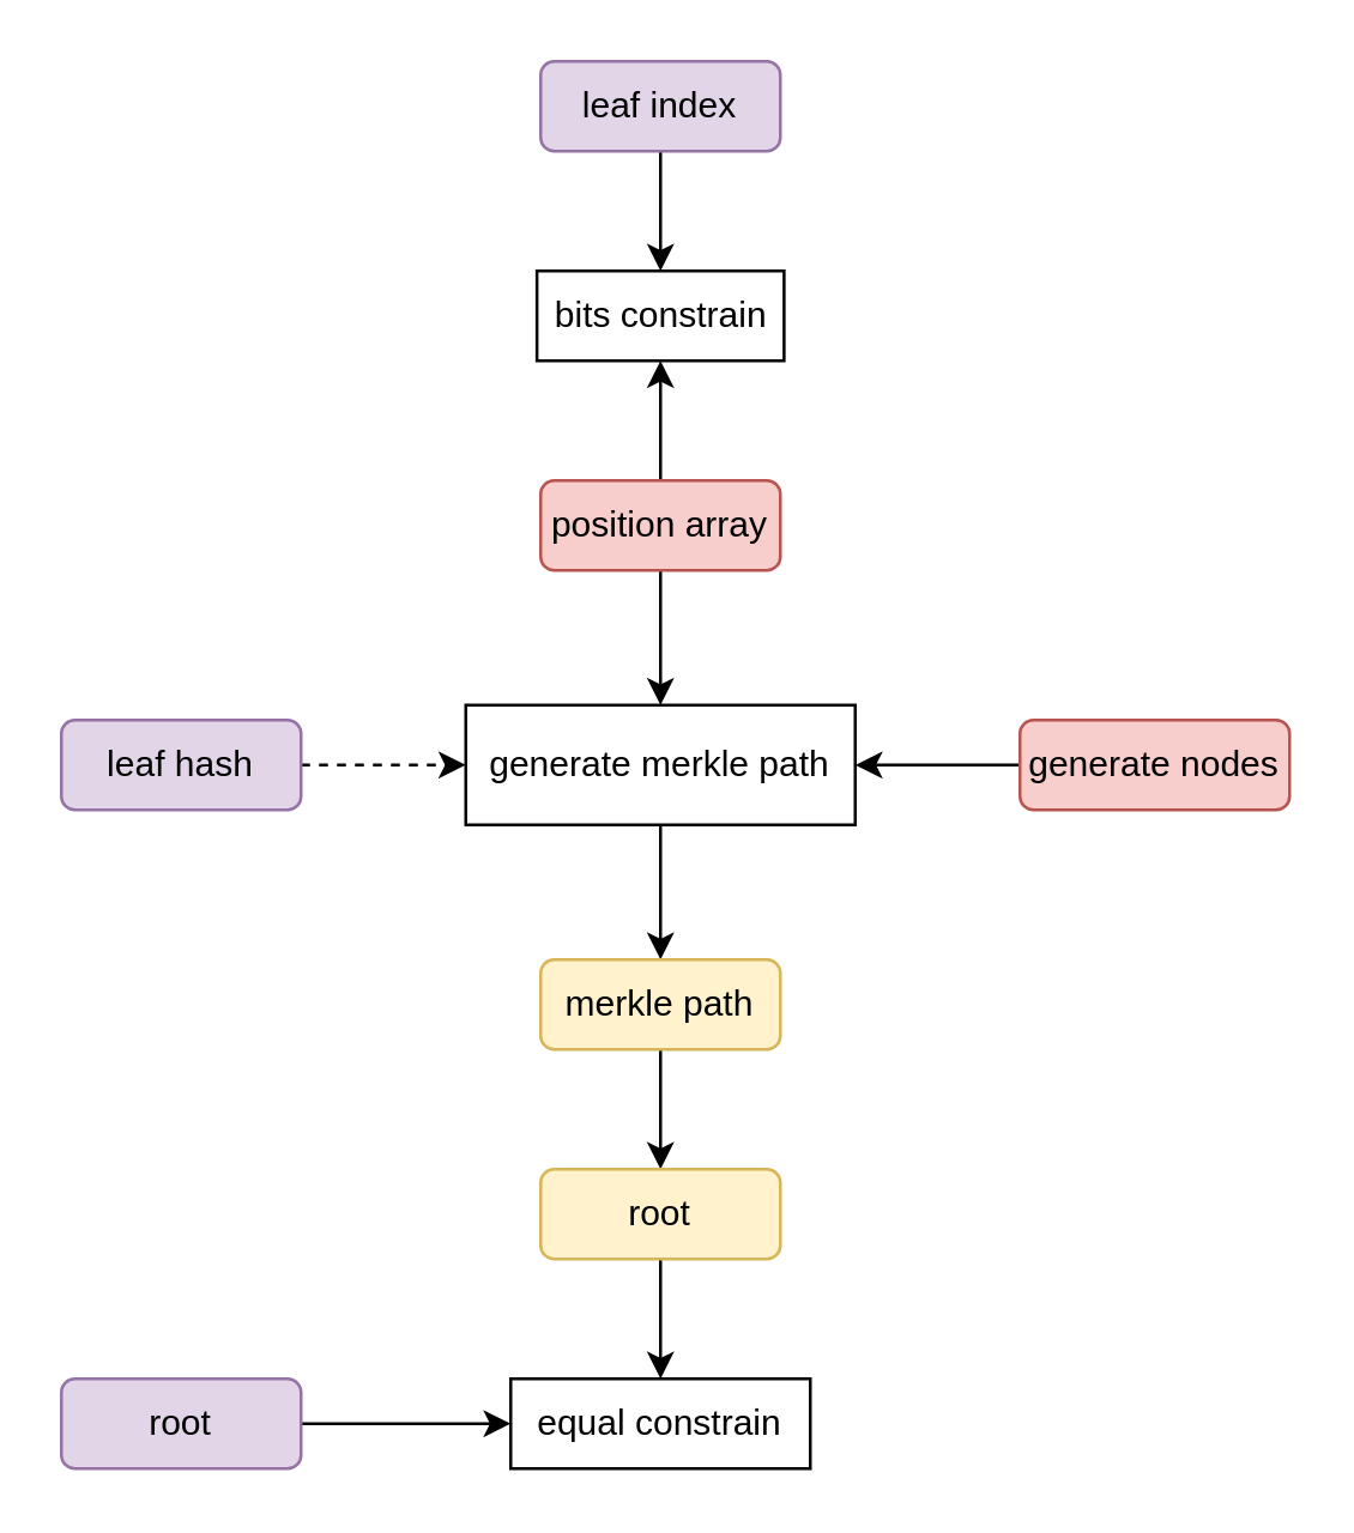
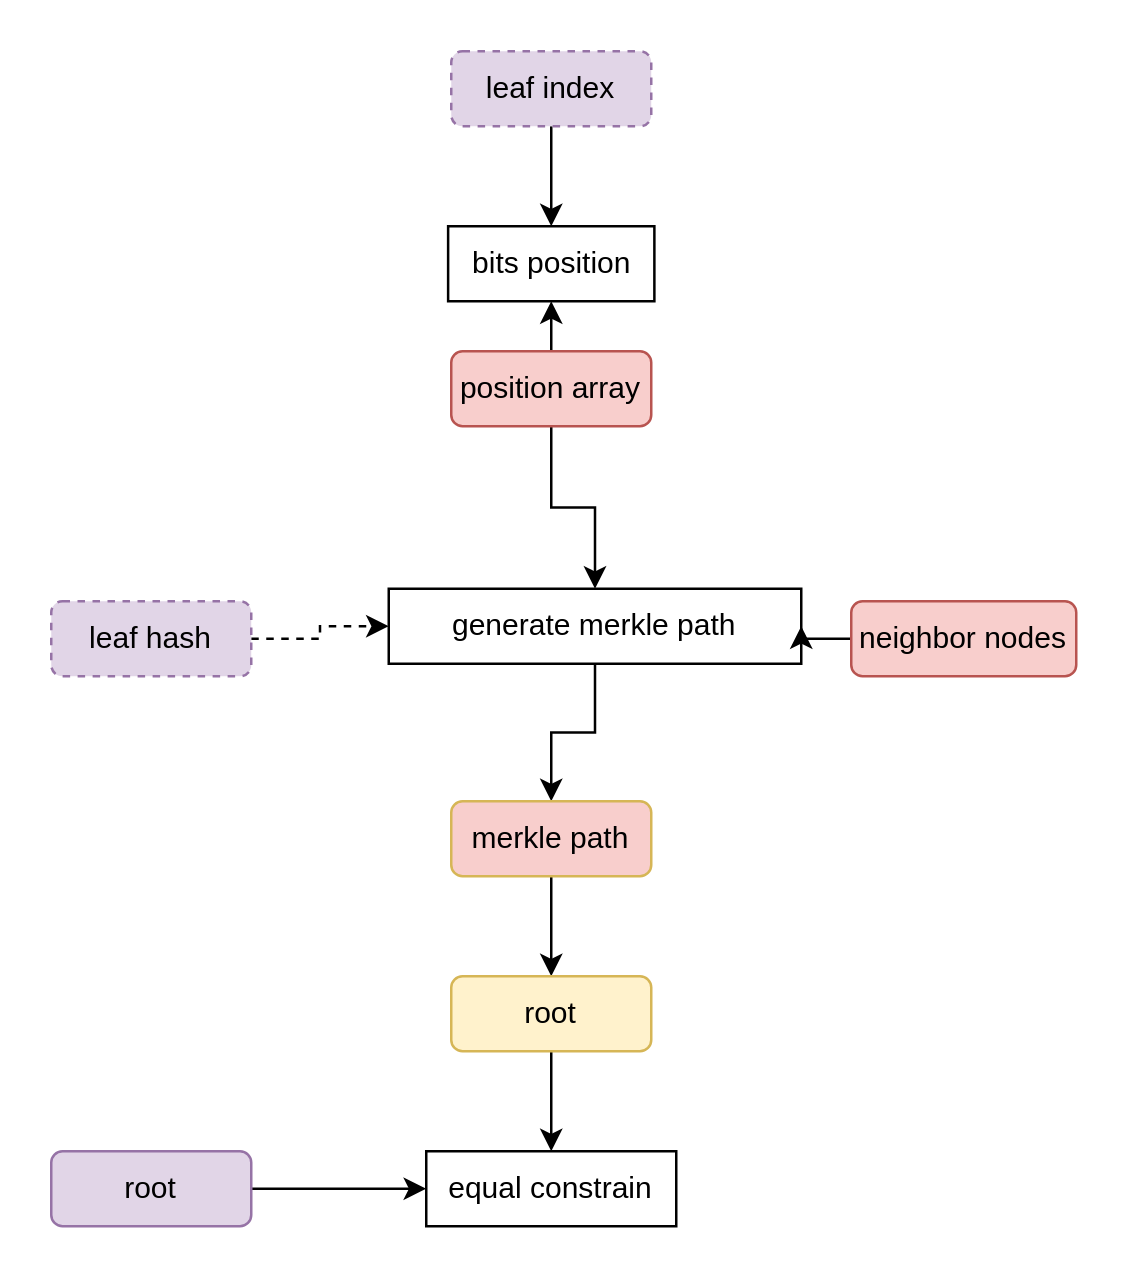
  <mxCell id="0" />
  <mxCell id="1" parent="0" />
  <mxCell id="2" style="edgeStyle=orthogonalEdgeStyle;rounded=0;orthogonalLoop=1;jettySize=auto;html=1;exitX=0.5;exitY=1;exitDx=0;exitDy=0;entryX=0.5;entryY=0;entryDx=0;entryDy=0;" parent="1" source="3" target="20" edge="1"><mxGeometry relative="1" as="geometry"><mxPoint x="221.24" y="320" as="targetPoint" /></mxGeometry></mxCell>
- <mxCell id="3" value="generate merkle path" style="rounded=0;whiteSpace=wrap;html=1;" parent="1" vertex="1"><mxGeometry x="155" y="235" width="130" height="40" as="geometry" /></mxCell>
+ <mxCell id="3" value="generate merkle path" style="rounded=0;whiteSpace=wrap;html=1;" parent="1" vertex="1"><mxGeometry x="155" y="235" width="165" height="30" as="geometry" /></mxCell>
  <mxCell id="4" style="edgeStyle=orthogonalEdgeStyle;rounded=0;orthogonalLoop=1;jettySize=auto;html=1;exitX=0.5;exitY=1;exitDx=0;exitDy=0;entryX=0.5;entryY=0;entryDx=0;entryDy=0;" parent="1" source="6" target="3" edge="1"><mxGeometry relative="1" as="geometry" /></mxCell>
  <mxCell id="5" style="edgeStyle=orthogonalEdgeStyle;rounded=0;orthogonalLoop=1;jettySize=auto;html=1;exitX=0.5;exitY=0;exitDx=0;exitDy=0;entryX=0.5;entryY=1;entryDx=0;entryDy=0;" parent="1" source="6" target="19" edge="1"><mxGeometry relative="1" as="geometry" /></mxCell>
- <mxCell id="6" value="position array" style="rounded=1;whiteSpace=wrap;html=1;fontFamily=Helvetica;fillColor=#f8cecc;strokeColor=#b85450;" parent="1" vertex="1"><mxGeometry x="180" y="160" width="80" height="30" as="geometry" /></mxCell>
+ <mxCell id="6" value="position array" style="rounded=1;whiteSpace=wrap;html=1;fontFamily=Helvetica;fillColor=#f8cecc;strokeColor=#b85450;" parent="1" vertex="1"><mxGeometry x="180" y="140" width="80" height="30" as="geometry" /></mxCell>
  <mxCell id="7" style="edgeStyle=orthogonalEdgeStyle;rounded=0;orthogonalLoop=1;jettySize=auto;html=1;exitX=0.5;exitY=1;exitDx=0;exitDy=0;entryX=0.5;entryY=0;entryDx=0;entryDy=0;" parent="1" source="8" edge="1"><mxGeometry relative="1" as="geometry"><mxPoint x="220" y="90" as="targetPoint" /></mxGeometry></mxCell>
- <mxCell id="8" value="leaf index" style="rounded=1;whiteSpace=wrap;html=1;fontFamily=Helvetica;fillColor=#e1d5e7;strokeColor=#9673a6;" parent="1" vertex="1"><mxGeometry x="180" y="20" width="80" height="30" as="geometry" /></mxCell>
+ <mxCell id="8" value="leaf index" style="rounded=1;whiteSpace=wrap;html=1;fontFamily=Helvetica;fillColor=#e1d5e7;strokeColor=#9673a6;dashed=1;" parent="1" vertex="1"><mxGeometry x="180" y="20" width="80" height="30" as="geometry" /></mxCell>
  <mxCell id="9" style="edgeStyle=orthogonalEdgeStyle;rounded=0;orthogonalLoop=1;jettySize=auto;html=1;exitX=1;exitY=0.5;exitDx=0;exitDy=0;entryX=0;entryY=0.5;entryDx=0;entryDy=0;dashed=1;" parent="1" source="10" target="3" edge="1"><mxGeometry relative="1" as="geometry" /></mxCell>
- <mxCell id="10" value="leaf hash" style="rounded=1;whiteSpace=wrap;html=1;fontFamily=Helvetica;fillColor=#e1d5e7;strokeColor=#9673a6;" parent="1" vertex="1"><mxGeometry x="20" y="240" width="80" height="30" as="geometry" /></mxCell>
+ <mxCell id="10" value="leaf hash" style="rounded=1;whiteSpace=wrap;html=1;fontFamily=Helvetica;fillColor=#e1d5e7;strokeColor=#9673a6;dashed=1;" parent="1" vertex="1"><mxGeometry x="20" y="240" width="80" height="30" as="geometry" /></mxCell>
  <mxCell id="11" value="" style="edgeStyle=orthogonalEdgeStyle;rounded=0;orthogonalLoop=1;jettySize=auto;html=1;exitX=0.5;exitY=1;exitDx=0;exitDy=0;" parent="1" source="20" target="13" edge="1"><mxGeometry relative="1" as="geometry"><mxPoint x="221.24" y="350" as="sourcePoint" /></mxGeometry></mxCell>
  <mxCell id="12" value="" style="edgeStyle=orthogonalEdgeStyle;rounded=0;orthogonalLoop=1;jettySize=auto;html=1;" parent="1" source="13" target="14" edge="1"><mxGeometry relative="1" as="geometry" /></mxCell>
  <mxCell id="13" value="root" style="rounded=1;whiteSpace=wrap;html=1;fontFamily=Helvetica;fillColor=#fff2cc;strokeColor=#d6b656;" parent="1" vertex="1"><mxGeometry x="180" y="390" width="80" height="30" as="geometry" /></mxCell>
  <mxCell id="14" value="equal constrain" style="rounded=0;whiteSpace=wrap;html=1;" parent="1" vertex="1"><mxGeometry x="170" y="460" width="100" height="30" as="geometry" /></mxCell>
  <mxCell id="15" style="edgeStyle=orthogonalEdgeStyle;rounded=0;orthogonalLoop=1;jettySize=auto;html=1;exitX=1;exitY=0.5;exitDx=0;exitDy=0;entryX=0;entryY=0.5;entryDx=0;entryDy=0;" parent="1" source="16" target="14" edge="1"><mxGeometry relative="1" as="geometry" /></mxCell>
  <mxCell id="16" value="root" style="rounded=1;whiteSpace=wrap;html=1;fontFamily=Helvetica;fillColor=#e1d5e7;strokeColor=#9673a6;" parent="1" vertex="1"><mxGeometry x="20" y="460" width="80" height="30" as="geometry" /></mxCell>
  <mxCell id="17" style="edgeStyle=orthogonalEdgeStyle;rounded=0;orthogonalLoop=1;jettySize=auto;html=1;exitX=0;exitY=0.5;exitDx=0;exitDy=0;" parent="1" source="18" target="3" edge="1"><mxGeometry relative="1" as="geometry" /></mxCell>
- <mxCell id="18" value="generate nodes" style="rounded=1;whiteSpace=wrap;html=1;fontFamily=Helvetica;fillColor=#f8cecc;strokeColor=#b85450;" parent="1" vertex="1"><mxGeometry x="340" y="240" width="90" height="30" as="geometry" /></mxCell>
- <mxCell id="19" value="bits constrain" style="rounded=0;whiteSpace=wrap;html=1;" parent="1" vertex="1"><mxGeometry x="178.75" y="90" width="82.5" height="30" as="geometry" /></mxCell>
- <mxCell id="20" value="merkle path" style="rounded=1;whiteSpace=wrap;html=1;fontFamily=Helvetica;fillColor=#fff2cc;strokeColor=#d6b656;" vertex="1" parent="1"><mxGeometry x="180" y="320" width="80" height="30" as="geometry" /></mxCell>
+ <mxCell id="18" value="neighbor nodes" style="rounded=1;whiteSpace=wrap;html=1;fontFamily=Helvetica;fillColor=#f8cecc;strokeColor=#b85450;" parent="1" vertex="1"><mxGeometry x="340" y="240" width="90" height="30" as="geometry" /></mxCell>
+ <mxCell id="19" value="bits position" style="rounded=0;whiteSpace=wrap;html=1;" parent="1" vertex="1"><mxGeometry x="178.75" y="90" width="82.5" height="30" as="geometry" /></mxCell>
+ <mxCell id="20" value="merkle path" style="rounded=1;whiteSpace=wrap;html=1;fontFamily=Helvetica;fillColor=#f8cecc;strokeColor=#d6b656;" vertex="1" parent="1"><mxGeometry x="180" y="320" width="80" height="30" as="geometry" /></mxCell>
